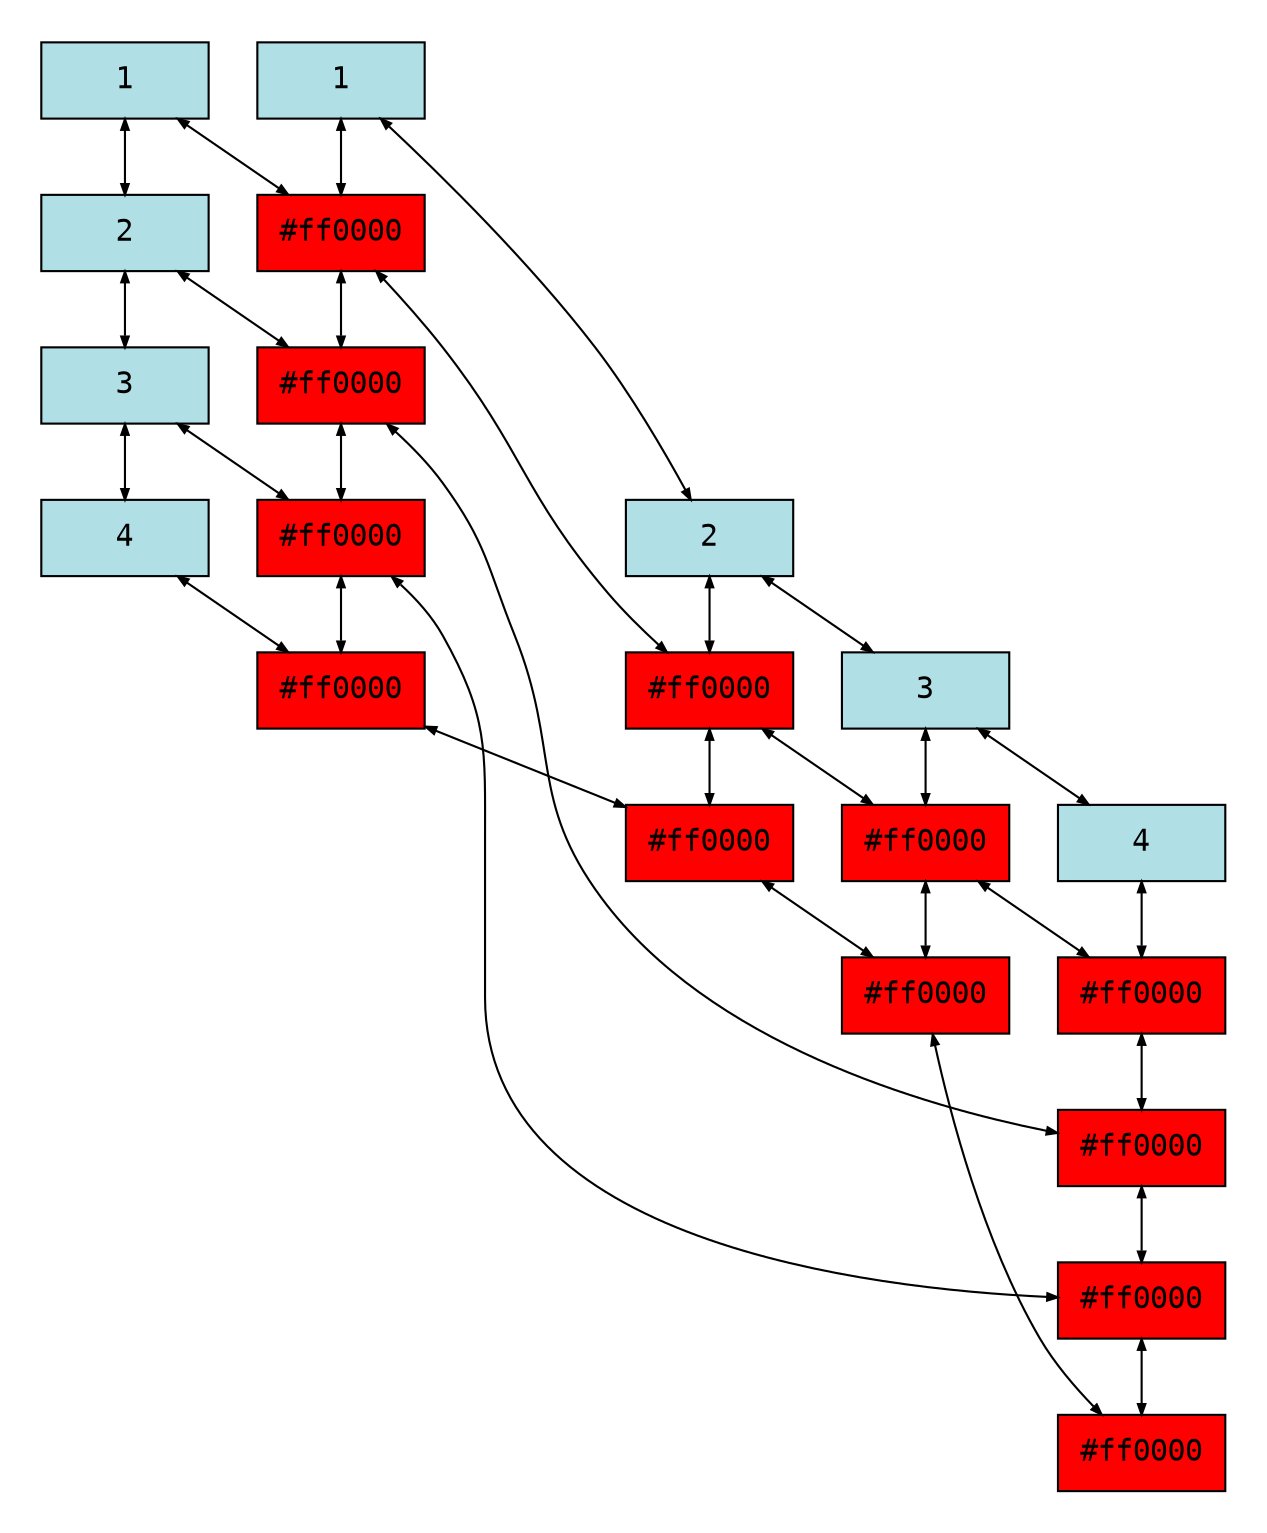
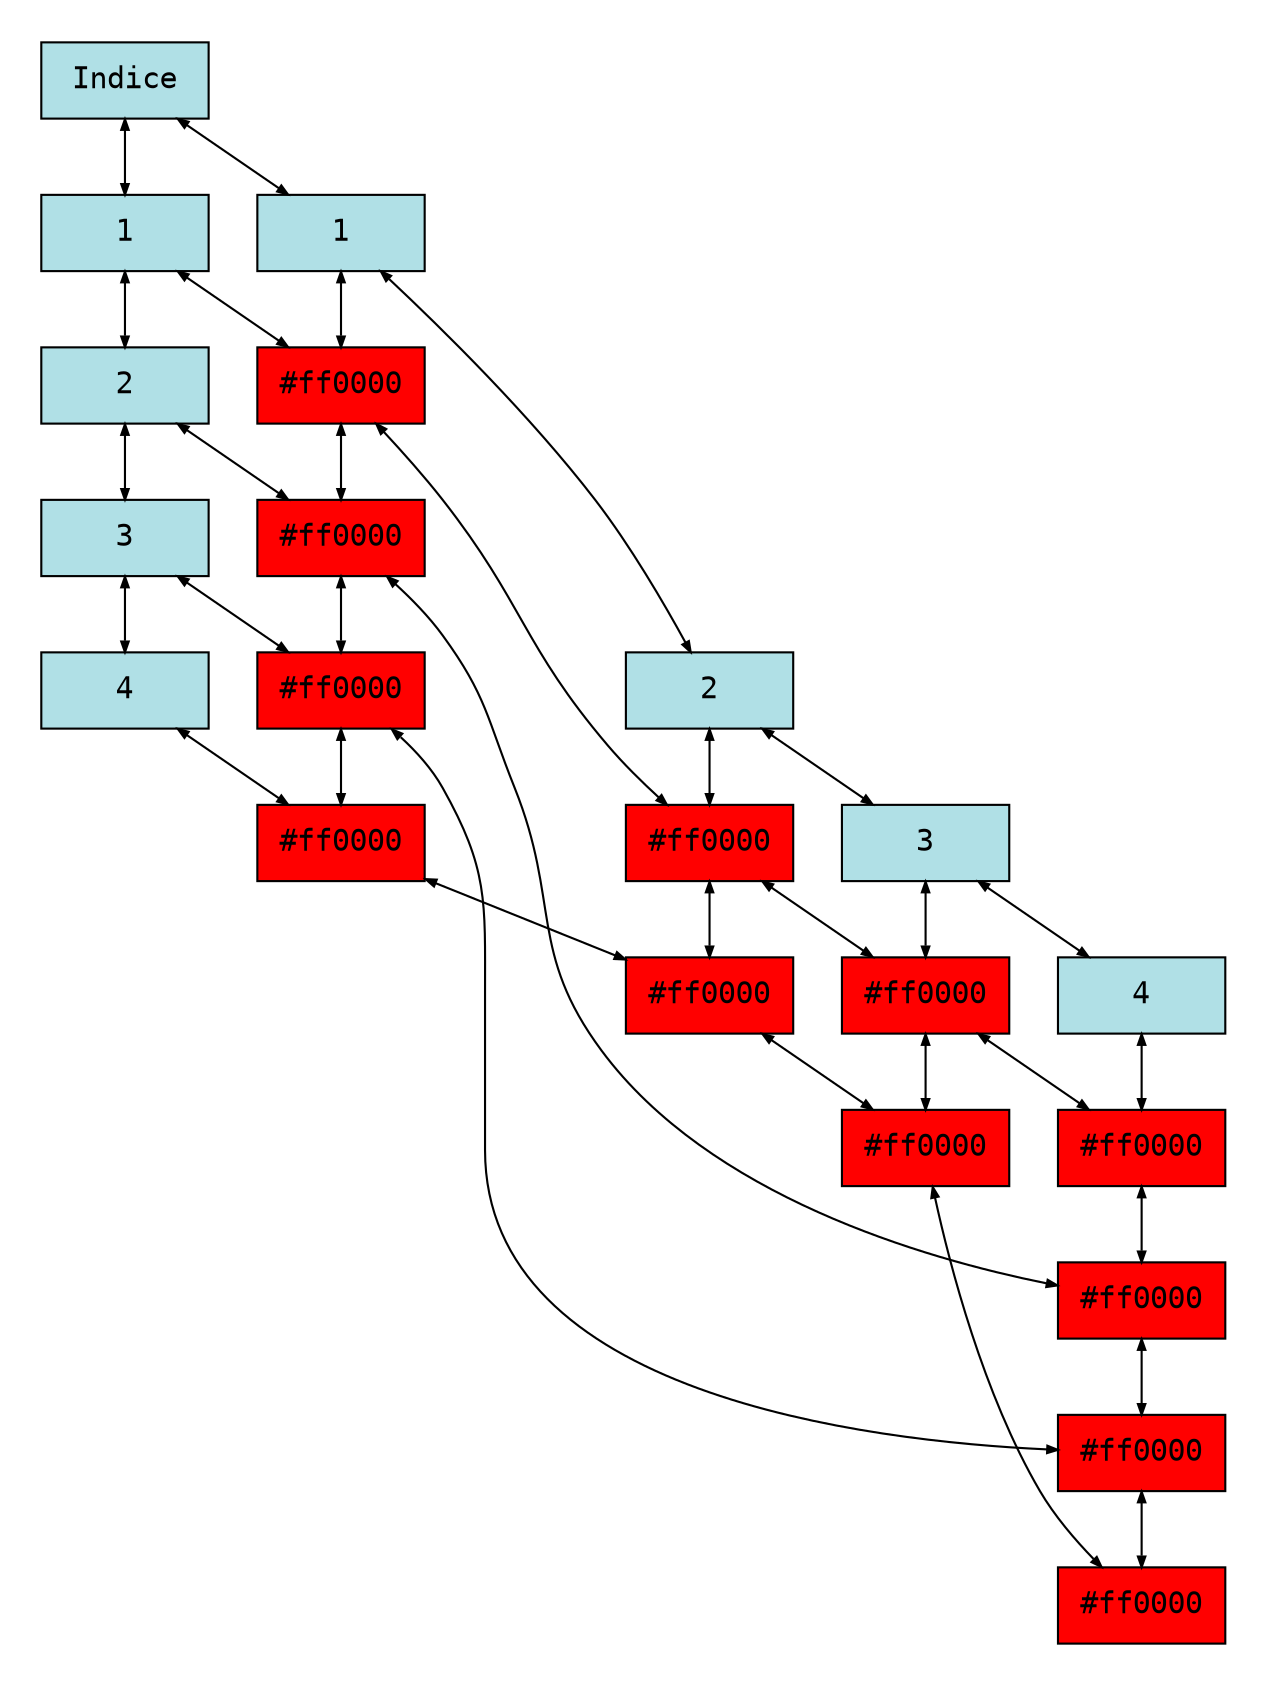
  digraph {
    concentrate=true
    rank=same
    rankdir=TB
    fontname="DejaVu Sans Mono"
    node [fillcolor="#ff0000" group=0 shape=box style=filled fontname="DejaVu Sans Mono"]
    edge [arrowsize=.5 dir=both fontname="DejaVu Sans Mono"]
+   n1 [fillcolor=powderblue label=Indice width=1.1]
    n2 [fillcolor=powderblue label=1 width=1.1]
    n3 [fillcolor=powderblue label=2 width=1.1]
    n4 [fillcolor=powderblue label=3 width=1.1]
    n5 [fillcolor=powderblue label=4 width=1.1]
    n6 [fillcolor=powderblue group=1 label=1 width=1.1]
    n7 [group=1 label="#ff0000" width=1.1]
    n8 [group=1 label="#ff0000" width=1.1]
    n9 [group=1 label="#ff0000" width=1.1]
    n10 [group=1 label="#ff0000" width=1.1]
    n11 [fillcolor=powderblue group=2 label=2 width=1.1]
    n12 [group=2 label="#ff0000" width=1.1]
    n13 [group=2 label="#ff0000" width=1.1]
    n14 [fillcolor=powderblue group=3 label=3 width=1.1]
    n15 [group=3 label="#ff0000" width=1.1]
    n16 [group=3 label="#ff0000" width=1.1]
    n17 [fillcolor=powderblue group=4 label=4 width=1.1]
    n18 [group=4 label="#ff0000" width=1.1]
    n19 [group=4 label="#ff0000" width=1.1]
    n20 [group=4 label="#ff0000" width=1.1]
    n21 [group=4 label="#ff0000" width=1.1]
    subgraph cluster_1 {
      color=white
+     n1
      n2
      n3
      n4
      n5
    }
    subgraph cluster_2 {
      color=white
      n6
      n7
      n8
      n9
      n10
    }
    subgraph cluster_3 {
      color=white
      n11
      n12
      n13
    }
    subgraph cluster_4 {
      color=white
      n14
      n15
      n16
    }
    subgraph cluster_5 {
      color=white
      n17
      n18
      n19
      n20
      n21
    }
+   n1 -> n2
+   n1 -> n6
    n2 -> n3
    n2 -> n7
    n3 -> n4
    n3 -> n8
    n4 -> n5
    n4 -> n9
    n5 -> n10
    n6 -> n7
    n6 -> n11
    n7 -> n8
    n7 -> n12
    n8 -> n9
    n8 -> n19
    n9 -> n10
    n9 -> n20
    n10 -> n13
    n11 -> n12
    n11 -> n14
    n12 -> n13
    n12 -> n15
    n13 -> n16
    n14 -> n15
    n14 -> n17
    n15 -> n16
    n15 -> n18
    n16 -> n21
    n17 -> n18
    n18 -> n19
    n19 -> n20
    n20 -> n21
  }
